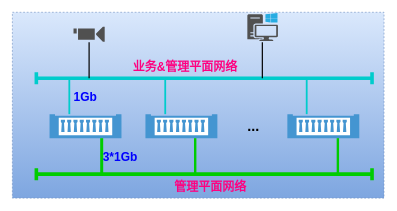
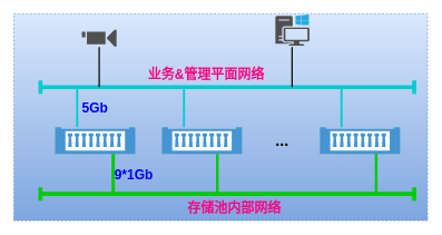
  <mxCell id="0" style=";html=1;" />
  <mxCell id="1" style=";html=1;" parent="0" />
  <mxCell id="2" value="" style="rounded=0;whiteSpace=wrap;html=1;fontSize=18;strokeWidth=1;dashed=1;fillColor=#dae8fc;strokeColor=#6c8ebf;gradientColor=#7ea6e0;" vertex="1" parent="1"><mxGeometry x="20" y="20" width="620" height="310" as="geometry" /></mxCell>
  <mxCell id="3" value="" style="shadow=0;dashed=0;html=1;strokeColor=none;fillColor=#4495D1;labelPosition=center;verticalLabelPosition=bottom;verticalAlign=top;align=center;outlineConnect=0;shape=mxgraph.veeam.2d.physical_storage;" vertex="1" parent="1"><mxGeometry x="82" y="190" width="120" height="40" as="geometry" /></mxCell>
  <mxCell id="4" value="" style="shadow=0;dashed=0;html=1;strokeColor=none;fillColor=#4495D1;labelPosition=center;verticalLabelPosition=bottom;verticalAlign=top;align=center;outlineConnect=0;shape=mxgraph.veeam.2d.physical_storage;" vertex="1" parent="1"><mxGeometry x="242" y="190" width="120" height="40" as="geometry" /></mxCell>
  <mxCell id="5" value="..." style="text;strokeColor=none;fillColor=none;html=1;fontSize=24;fontStyle=1;verticalAlign=middle;align=center;" vertex="1" parent="1"><mxGeometry x="402" y="190" width="40" height="40" as="geometry" /></mxCell>
  <mxCell id="6" value="" style="line;strokeWidth=3;direction=south;html=1;perimeter=backbonePerimeter;points=[];outlineConnect=0;strokeColor=#00CCCC;" vertex="1" parent="1"><mxGeometry x="110" y="130" width="10" height="60" as="geometry" /></mxCell>
  <mxCell id="7" value="" style="shape=crossbar;whiteSpace=wrap;html=1;rounded=1;fillColor=#009900;strokeColor=#00CC00;strokeWidth=6;" vertex="1" parent="1"><mxGeometry x="60" y="280" width="560" height="20" as="geometry" /></mxCell>
  <mxCell id="8" value="" style="shadow=0;dashed=0;html=1;strokeColor=none;fillColor=#4495D1;labelPosition=center;verticalLabelPosition=bottom;verticalAlign=top;align=center;outlineConnect=0;shape=mxgraph.veeam.2d.physical_storage;" vertex="1" parent="1"><mxGeometry x="478.75" y="190" width="120" height="40" as="geometry" /></mxCell>
  <mxCell id="9" value="" style="shape=crossbar;whiteSpace=wrap;html=1;rounded=1;fillColor=#009900;strokeColor=#00CCCC;strokeWidth=6;" vertex="1" parent="1"><mxGeometry x="60" y="120" width="560" height="20" as="geometry" /></mxCell>
  <mxCell id="10" value="" style="line;strokeWidth=3;direction=south;html=1;perimeter=backbonePerimeter;points=[];outlineConnect=0;strokeColor=#00CCCC;" vertex="1" parent="1"><mxGeometry x="270" y="130" width="10" height="60" as="geometry" /></mxCell>
  <mxCell id="11" value="" style="line;strokeWidth=3;direction=south;html=1;perimeter=backbonePerimeter;points=[];outlineConnect=0;strokeColor=#00CCCC;" vertex="1" parent="1"><mxGeometry x="506" y="130" width="10" height="60" as="geometry" /></mxCell>
  <mxCell id="12" value="" style="line;strokeWidth=5;direction=south;html=1;perimeter=backbonePerimeter;points=[];outlineConnect=0;strokeColor=#00CC00;" vertex="1" parent="1"><mxGeometry x="164" y="230" width="10" height="60" as="geometry" /></mxCell>
  <mxCell id="13" value="" style="line;strokeWidth=4;direction=south;html=1;perimeter=backbonePerimeter;points=[];outlineConnect=0;strokeColor=#00CC00;" vertex="1" parent="1"><mxGeometry x="320" y="230" width="10" height="60" as="geometry" /></mxCell>
  <mxCell id="14" value="" style="line;strokeWidth=4;direction=south;html=1;perimeter=backbonePerimeter;points=[];outlineConnect=0;strokeColor=#00CC00;" vertex="1" parent="1"><mxGeometry x="558" y="230" width="10" height="60" as="geometry" /></mxCell>
- <mxCell id="15" value="&lt;font style=&quot;font-size: 20px&quot; color=&quot;#ff0080&quot;&gt;管理平面网络&lt;/font&gt;" style="text;strokeColor=none;fillColor=none;html=1;fontSize=24;fontStyle=1;verticalAlign=middle;align=center;" vertex="1" parent="1"><mxGeometry x="230" y="290" width="240" height="40" as="geometry" /></mxCell>
+ <mxCell id="15" value="&lt;font style=&quot;font-size: 20px&quot; color=&quot;#ff0080&quot;&gt;存储池内部网络&lt;/font&gt;" style="text;strokeColor=none;fillColor=none;html=1;fontSize=24;fontStyle=1;verticalAlign=middle;align=center;" vertex="1" parent="1"><mxGeometry x="230" y="290" width="240" height="40" as="geometry" /></mxCell>
  <mxCell id="16" value="&lt;font style=&quot;font-size: 20px&quot; color=&quot;#ff0080&quot;&gt;业务&amp;amp;管理平面网络&lt;/font&gt;" style="text;strokeColor=none;fillColor=none;html=1;fontSize=24;fontStyle=1;verticalAlign=middle;align=center;" vertex="1" parent="1"><mxGeometry x="210" y="90" width="195" height="40" as="geometry" /></mxCell>
- <mxCell id="17" value="&lt;font color=&quot;#0000ff&quot; size=&quot;1&quot;&gt;&lt;b style=&quot;font-size: 20px&quot;&gt;3*1Gb&lt;/b&gt;&lt;/font&gt;" style="text;html=1;strokeColor=none;fillColor=none;align=center;verticalAlign=middle;whiteSpace=wrap;rounded=0;" vertex="1" parent="1"><mxGeometry x="170" y="245" width="60" height="30" as="geometry" /></mxCell>
- <mxCell id="18" value="&lt;font color=&quot;#0000ff&quot; size=&quot;1&quot;&gt;&lt;b style=&quot;font-size: 20px&quot;&gt;1Gb&lt;/b&gt;&lt;/font&gt;" style="text;html=1;strokeColor=none;fillColor=none;align=center;verticalAlign=middle;whiteSpace=wrap;rounded=0;" vertex="1" parent="1"><mxGeometry x="112" y="145" width="60" height="30" as="geometry" /></mxCell>
+ <mxCell id="17" value="&lt;font color=&quot;#0000ff&quot; size=&quot;1&quot;&gt;&lt;b style=&quot;font-size: 20px&quot;&gt;9*1Gb&lt;/b&gt;&lt;/font&gt;" style="text;html=1;strokeColor=none;fillColor=none;align=center;verticalAlign=middle;whiteSpace=wrap;rounded=0;" vertex="1" parent="1"><mxGeometry x="170" y="245" width="60" height="30" as="geometry" /></mxCell>
+ <mxCell id="18" value="&lt;font color=&quot;#0000ff&quot; size=&quot;1&quot;&gt;&lt;b style=&quot;font-size: 20px&quot;&gt;5Gb&lt;/b&gt;&lt;/font&gt;" style="text;html=1;strokeColor=none;fillColor=none;align=center;verticalAlign=middle;whiteSpace=wrap;rounded=0;" vertex="1" parent="1"><mxGeometry x="112" y="145" width="60" height="30" as="geometry" /></mxCell>
  <mxCell id="19" value="" style="sketch=0;pointerEvents=1;shadow=0;dashed=0;html=1;strokeColor=none;fillColor=#505050;labelPosition=center;verticalLabelPosition=bottom;verticalAlign=top;outlineConnect=0;align=center;shape=mxgraph.office.devices.video_camera;fontSize=18;fontColor=#FF0080;" vertex="1" parent="1"><mxGeometry x="122" y="44" width="52" height="25" as="geometry" /></mxCell>
  <mxCell id="20" value="" style="sketch=0;pointerEvents=1;shadow=0;dashed=0;html=1;strokeColor=none;fillColor=#505050;labelPosition=center;verticalLabelPosition=bottom;verticalAlign=top;outlineConnect=0;align=center;shape=mxgraph.office.devices.workstation_pc;fontSize=18;fontColor=#FF0080;" vertex="1" parent="1"><mxGeometry x="412" y="21" width="51" height="47" as="geometry" /></mxCell>
  <mxCell id="21" value="" style="line;strokeWidth=2;direction=south;html=1;perimeter=backbonePerimeter;points=[];outlineConnect=0;" vertex="1" parent="1"><mxGeometry x="143" y="70" width="10" height="60" as="geometry" /></mxCell>
  <mxCell id="22" value="" style="line;strokeWidth=2;direction=south;html=1;perimeter=backbonePerimeter;points=[];outlineConnect=0;" vertex="1" parent="1"><mxGeometry x="432" y="70" width="10" height="60" as="geometry" /></mxCell>
